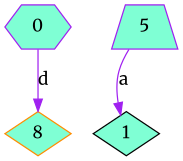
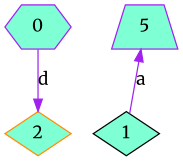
  strict digraph {
    fontname=Merriweather
    node [color=purple fillcolor=aquamarine fontname=Merriweather shape=diamond style=filled]
    edge [color=purple fontname=Merriweather]
-   8 [color=darkorange]
+   8 [color=darkorange label=2]
    0 [shape=hexagon]
    5 [shape=trapezium]
    1 [color=black]
    0 -> 8 [label=d]
-   5 -> 1 [label=a]
+   1 -> 5 [label=a]
  }
